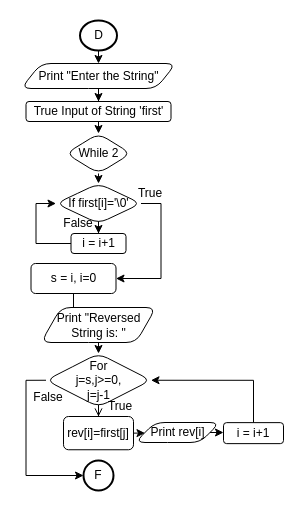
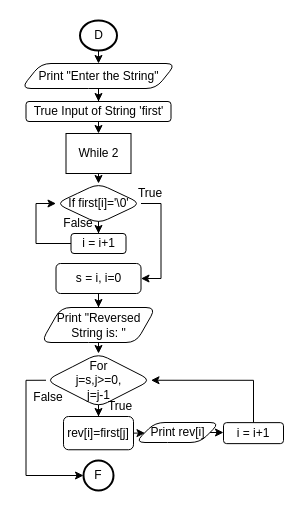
  <mxCell id="0" />
  <mxCell id="1" parent="0" />
  <mxCell id="2" value="" style="edgeStyle=orthogonalEdgeStyle;rounded=0;orthogonalLoop=1;jettySize=auto;html=1;" parent="1" source="3" target="5" edge="1"><mxGeometry relative="1" as="geometry" /></mxCell>
  <mxCell id="3" value="Print &quot;Enter the String&quot;" style="shape=parallelogram;perimeter=parallelogramPerimeter;whiteSpace=wrap;html=1;fixedSize=1;rounded=1;" parent="1" vertex="1"><mxGeometry x="20.5" y="63" width="155" height="25" as="geometry" /></mxCell>
  <mxCell id="4" style="edgeStyle=orthogonalEdgeStyle;rounded=0;orthogonalLoop=1;jettySize=auto;html=1;exitX=0.5;exitY=1;exitDx=0;exitDy=0;entryX=0.5;entryY=0;entryDx=0;entryDy=0;" parent="1" source="5" target="7" edge="1"><mxGeometry relative="1" as="geometry" /></mxCell>
  <mxCell id="5" value="True Input of String 'first'" style="whiteSpace=wrap;html=1;rounded=1;" parent="1" vertex="1"><mxGeometry x="25.5" y="101" width="145" height="20" as="geometry" /></mxCell>
  <mxCell id="6" style="edgeStyle=orthogonalEdgeStyle;rounded=0;orthogonalLoop=1;jettySize=auto;html=1;exitX=0.5;exitY=1;exitDx=0;exitDy=0;entryX=0.5;entryY=0;entryDx=0;entryDy=0;" parent="1" source="7" target="10" edge="1"><mxGeometry relative="1" as="geometry" /></mxCell>
- <mxCell id="7" value="While 2" style="rhombus;whiteSpace=wrap;html=1;rounded=1;" parent="1" vertex="1"><mxGeometry x="65.5" y="133" width="65" height="40" as="geometry" /></mxCell>
+ <mxCell id="7" value="While 2" style="whiteSpace=wrap;html=1;rounded=0;" parent="1" vertex="1"><mxGeometry x="65.5" y="133" width="65" height="40" as="geometry" /></mxCell>
  <mxCell id="8" value="" style="edgeStyle=orthogonalEdgeStyle;rounded=0;orthogonalLoop=1;jettySize=auto;html=1;" parent="1" source="10" target="12" edge="1"><mxGeometry relative="1" as="geometry" /></mxCell>
  <mxCell id="9" style="edgeStyle=orthogonalEdgeStyle;rounded=0;orthogonalLoop=1;jettySize=auto;html=1;exitX=1;exitY=0.5;exitDx=0;exitDy=0;entryX=1;entryY=0.5;entryDx=0;entryDy=0;" edge="1" parent="1" source="10" target="14"><mxGeometry relative="1" as="geometry" /></mxCell>
  <mxCell id="10" value="If first[i]='\0'" style="rhombus;whiteSpace=wrap;html=1;rounded=1;" parent="1" vertex="1"><mxGeometry x="55.5" y="183" width="85" height="40" as="geometry" /></mxCell>
  <mxCell id="11" style="edgeStyle=orthogonalEdgeStyle;rounded=0;orthogonalLoop=1;jettySize=auto;html=1;exitX=0;exitY=0.5;exitDx=0;exitDy=0;entryX=0;entryY=0.5;entryDx=0;entryDy=0;" parent="1" source="12" target="10" edge="1"><mxGeometry relative="1" as="geometry" /></mxCell>
  <mxCell id="12" value="i = i+1" style="whiteSpace=wrap;html=1;rounded=1;" parent="1" vertex="1"><mxGeometry x="70.5" y="233" width="55" height="20" as="geometry" /></mxCell>
  <mxCell id="13" value="" style="edgeStyle=orthogonalEdgeStyle;rounded=0;orthogonalLoop=1;jettySize=auto;html=1;" parent="1" source="14" target="16" edge="1"><mxGeometry relative="1" as="geometry" /></mxCell>
- <mxCell id="14" value="s = i, i=0" style="whiteSpace=wrap;html=1;rounded=1;" parent="1" vertex="1"><mxGeometry x="30.5" y="263" width="85" height="30" as="geometry" /></mxCell>
+ <mxCell id="14" value="s = i, i=0" style="whiteSpace=wrap;html=1;rounded=1;" parent="1" vertex="1"><mxGeometry x="55.5" y="263" width="85" height="30" as="geometry" /></mxCell>
  <mxCell id="15" style="edgeStyle=orthogonalEdgeStyle;rounded=0;orthogonalLoop=1;jettySize=auto;html=1;exitX=0.5;exitY=1;exitDx=0;exitDy=0;entryX=0.5;entryY=0;entryDx=0;entryDy=0;" parent="1" source="16" target="19" edge="1"><mxGeometry relative="1" as="geometry" /></mxCell>
  <mxCell id="16" value="Print &quot;Reversed String is: &quot;" style="shape=parallelogram;perimeter=parallelogramPerimeter;whiteSpace=wrap;html=1;fixedSize=1;rounded=1;" parent="1" vertex="1"><mxGeometry x="40.5" y="307" width="115" height="35" as="geometry" /></mxCell>
- <mxCell id="17" value="" style="edgeStyle=orthogonalEdgeStyle;rounded=0;orthogonalLoop=1;jettySize=auto;html=1;endArrow=open;" parent="1" source="19" target="21" edge="1"><mxGeometry relative="1" as="geometry" /></mxCell>
+ <mxCell id="17" value="" style="edgeStyle=orthogonalEdgeStyle;rounded=0;orthogonalLoop=1;jettySize=auto;html=1;" parent="1" source="19" target="21" edge="1"><mxGeometry relative="1" as="geometry" /></mxCell>
  <mxCell id="18" style="edgeStyle=orthogonalEdgeStyle;rounded=0;orthogonalLoop=1;jettySize=auto;html=1;exitX=0;exitY=0.5;exitDx=0;exitDy=0;entryX=0;entryY=0.5;entryDx=0;entryDy=0;entryPerimeter=0;" edge="1" parent="1" source="19" target="32"><mxGeometry relative="1" as="geometry" /></mxCell>
  <mxCell id="19" value="For&lt;br&gt;j=s,j&amp;gt;=0,&lt;br&gt;j=j-1" style="rhombus;whiteSpace=wrap;html=1;rounded=1;" parent="1" vertex="1"><mxGeometry x="45.5" y="353" width="105" height="53.5" as="geometry" /></mxCell>
  <mxCell id="20" style="edgeStyle=orthogonalEdgeStyle;rounded=0;orthogonalLoop=1;jettySize=auto;html=1;exitX=1;exitY=0.5;exitDx=0;exitDy=0;entryX=0;entryY=0.5;entryDx=0;entryDy=0;" parent="1" source="21" target="23" edge="1"><mxGeometry relative="1" as="geometry" /></mxCell>
  <mxCell id="21" value="rev[i]=first[j]" style="whiteSpace=wrap;html=1;rounded=1;" parent="1" vertex="1"><mxGeometry x="63" y="416" width="70" height="33.25" as="geometry" /></mxCell>
  <mxCell id="22" style="edgeStyle=orthogonalEdgeStyle;rounded=0;orthogonalLoop=1;jettySize=auto;html=1;exitX=1;exitY=0.5;exitDx=0;exitDy=0;entryX=0;entryY=0.5;entryDx=0;entryDy=0;" parent="1" source="23" target="25" edge="1"><mxGeometry relative="1" as="geometry" /></mxCell>
  <mxCell id="23" value="Print rev[i]" style="shape=parallelogram;perimeter=parallelogramPerimeter;whiteSpace=wrap;html=1;fixedSize=1;rounded=1;" parent="1" vertex="1"><mxGeometry x="134.5" y="422" width="85" height="20" as="geometry" /></mxCell>
  <mxCell id="24" style="edgeStyle=orthogonalEdgeStyle;rounded=0;orthogonalLoop=1;jettySize=auto;html=1;exitX=0.5;exitY=0;exitDx=0;exitDy=0;entryX=1;entryY=0.5;entryDx=0;entryDy=0;" parent="1" source="25" target="19" edge="1"><mxGeometry relative="1" as="geometry" /></mxCell>
  <mxCell id="25" value="i = i+1" style="whiteSpace=wrap;html=1;rounded=1;" parent="1" vertex="1"><mxGeometry x="223" y="422.13" width="60" height="21" as="geometry" /></mxCell>
  <mxCell id="26" value="True" style="text;html=1;strokeColor=none;fillColor=none;align=center;verticalAlign=middle;whiteSpace=wrap;rounded=0;" parent="1" vertex="1"><mxGeometry x="134.5" y="183" width="30" height="20" as="geometry" /></mxCell>
  <mxCell id="27" value="True" style="text;html=1;strokeColor=none;fillColor=none;align=center;verticalAlign=middle;whiteSpace=wrap;rounded=0;" parent="1" vertex="1"><mxGeometry x="104.5" y="396" width="30" height="20" as="geometry" /></mxCell>
  <mxCell id="28" value="False" style="text;html=1;strokeColor=none;fillColor=none;align=center;verticalAlign=middle;whiteSpace=wrap;rounded=0;" parent="1" vertex="1"><mxGeometry x="63" y="213" width="30" height="20" as="geometry" /></mxCell>
  <mxCell id="29" value="False" style="text;html=1;strokeColor=none;fillColor=none;align=center;verticalAlign=middle;whiteSpace=wrap;rounded=0;" parent="1" vertex="1"><mxGeometry x="33" y="386.5" width="30" height="20" as="geometry" /></mxCell>
  <mxCell id="30" style="edgeStyle=orthogonalEdgeStyle;rounded=0;orthogonalLoop=1;jettySize=auto;html=1;exitX=0.5;exitY=1;exitDx=0;exitDy=0;exitPerimeter=0;entryX=0.5;entryY=0;entryDx=0;entryDy=0;" edge="1" parent="1" source="31" target="3"><mxGeometry relative="1" as="geometry" /></mxCell>
  <mxCell id="31" value="D" style="strokeWidth=2;html=1;shape=mxgraph.flowchart.start_2;whiteSpace=wrap;" vertex="1" parent="1"><mxGeometry x="79.5" y="20" width="37" height="30" as="geometry" /></mxCell>
  <mxCell id="32" value="F" style="strokeWidth=2;html=1;shape=mxgraph.flowchart.start_2;whiteSpace=wrap;" vertex="1" parent="1"><mxGeometry x="83" y="460" width="30" height="30" as="geometry" /></mxCell>
